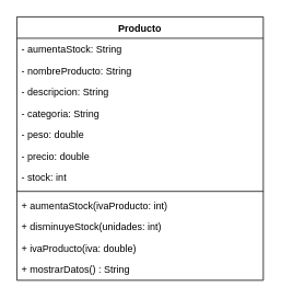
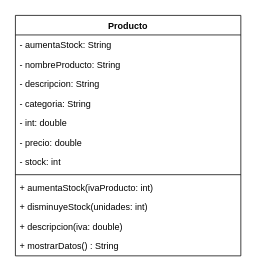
  <mxCell id="0" />
  <mxCell id="1" parent="0" />
  <mxCell id="2" value="Producto" style="swimlane;fontStyle=1;align=center;verticalAlign=top;childLayout=stackLayout;horizontal=1;startSize=26;horizontalStack=0;resizeParent=1;resizeParentMax=0;resizeLast=0;collapsible=1;marginBottom=0;whiteSpace=wrap;html=1;" vertex="1" parent="1"><mxGeometry x="20" y="20" width="300" height="320" as="geometry" /></mxCell>
  <mxCell id="3" value="- aumentaStock: String" style="text;strokeColor=none;fillColor=none;align=left;verticalAlign=top;spacingLeft=4;spacingRight=4;overflow=hidden;rotatable=0;points=[[0,0.5],[1,0.5]];portConstraint=eastwest;whiteSpace=wrap;html=1;" vertex="1" parent="2"><mxGeometry y="26" width="300" height="26" as="geometry" /></mxCell>
  <mxCell id="4" value="- nombreProducto: String" style="text;strokeColor=none;fillColor=none;align=left;verticalAlign=top;spacingLeft=4;spacingRight=4;overflow=hidden;rotatable=0;points=[[0,0.5],[1,0.5]];portConstraint=eastwest;whiteSpace=wrap;html=1;" vertex="1" parent="2"><mxGeometry y="52" width="300" height="26" as="geometry" /></mxCell>
  <mxCell id="5" value="- descripcion: String" style="text;strokeColor=none;fillColor=none;align=left;verticalAlign=top;spacingLeft=4;spacingRight=4;overflow=hidden;rotatable=0;points=[[0,0.5],[1,0.5]];portConstraint=eastwest;whiteSpace=wrap;html=1;" vertex="1" parent="2"><mxGeometry y="78" width="300" height="26" as="geometry" /></mxCell>
  <mxCell id="6" value="- categoria: String" style="text;strokeColor=none;fillColor=none;align=left;verticalAlign=top;spacingLeft=4;spacingRight=4;overflow=hidden;rotatable=0;points=[[0,0.5],[1,0.5]];portConstraint=eastwest;whiteSpace=wrap;html=1;" vertex="1" parent="2"><mxGeometry y="104" width="300" height="26" as="geometry" /></mxCell>
- <mxCell id="7" value="- peso: double" style="text;strokeColor=none;fillColor=none;align=left;verticalAlign=top;spacingLeft=4;spacingRight=4;overflow=hidden;rotatable=0;points=[[0,0.5],[1,0.5]];portConstraint=eastwest;whiteSpace=wrap;html=1;" vertex="1" parent="2"><mxGeometry y="130" width="300" height="26" as="geometry" /></mxCell>
+ <mxCell id="7" value="- int: double" style="text;strokeColor=none;fillColor=none;align=left;verticalAlign=top;spacingLeft=4;spacingRight=4;overflow=hidden;rotatable=0;points=[[0,0.5],[1,0.5]];portConstraint=eastwest;whiteSpace=wrap;html=1;" vertex="1" parent="2"><mxGeometry y="130" width="300" height="26" as="geometry" /></mxCell>
  <mxCell id="8" value="- precio: double" style="text;strokeColor=none;fillColor=none;align=left;verticalAlign=top;spacingLeft=4;spacingRight=4;overflow=hidden;rotatable=0;points=[[0,0.5],[1,0.5]];portConstraint=eastwest;whiteSpace=wrap;html=1;" vertex="1" parent="2"><mxGeometry y="156" width="300" height="26" as="geometry" /></mxCell>
  <mxCell id="9" value="- stock: int" style="text;strokeColor=none;fillColor=none;align=left;verticalAlign=top;spacingLeft=4;spacingRight=4;overflow=hidden;rotatable=0;points=[[0,0.5],[1,0.5]];portConstraint=eastwest;whiteSpace=wrap;html=1;" vertex="1" parent="2"><mxGeometry y="182" width="300" height="26" as="geometry" /></mxCell>
  <mxCell id="10" value="" style="line;strokeWidth=1;fillColor=none;align=left;verticalAlign=middle;spacingTop=-1;spacingLeft=3;spacingRight=3;rotatable=0;labelPosition=right;points=[];portConstraint=eastwest;strokeColor=inherit;" vertex="1" parent="2"><mxGeometry y="208" width="300" height="8" as="geometry" /></mxCell>
  <mxCell id="11" value="+ aumentaStock(ivaProducto: int)" style="text;strokeColor=none;fillColor=none;align=left;verticalAlign=top;spacingLeft=4;spacingRight=4;overflow=hidden;rotatable=0;points=[[0,0.5],[1,0.5]];portConstraint=eastwest;whiteSpace=wrap;html=1;" vertex="1" parent="2"><mxGeometry y="216" width="300" height="26" as="geometry" /></mxCell>
  <mxCell id="12" value="+ disminuyeStock(unidades: int)" style="text;strokeColor=none;fillColor=none;align=left;verticalAlign=top;spacingLeft=4;spacingRight=4;overflow=hidden;rotatable=0;points=[[0,0.5],[1,0.5]];portConstraint=eastwest;whiteSpace=wrap;html=1;" vertex="1" parent="2"><mxGeometry y="242" width="300" height="26" as="geometry" /></mxCell>
- <mxCell id="13" value="+ ivaProducto(iva: double)" style="text;strokeColor=none;fillColor=none;align=left;verticalAlign=top;spacingLeft=4;spacingRight=4;overflow=hidden;rotatable=0;points=[[0,0.5],[1,0.5]];portConstraint=eastwest;whiteSpace=wrap;html=1;" vertex="1" parent="2"><mxGeometry y="268" width="300" height="26" as="geometry" /></mxCell>
+ <mxCell id="13" value="+ descripcion(iva: double)" style="text;strokeColor=none;fillColor=none;align=left;verticalAlign=top;spacingLeft=4;spacingRight=4;overflow=hidden;rotatable=0;points=[[0,0.5],[1,0.5]];portConstraint=eastwest;whiteSpace=wrap;html=1;" vertex="1" parent="2"><mxGeometry y="268" width="300" height="26" as="geometry" /></mxCell>
  <mxCell id="14" value="+ mostrarDatos() : String" style="text;strokeColor=none;fillColor=none;align=left;verticalAlign=top;spacingLeft=4;spacingRight=4;overflow=hidden;rotatable=0;points=[[0,0.5],[1,0.5]];portConstraint=eastwest;whiteSpace=wrap;html=1;" vertex="1" parent="2"><mxGeometry y="294" width="300" height="26" as="geometry" /></mxCell>
